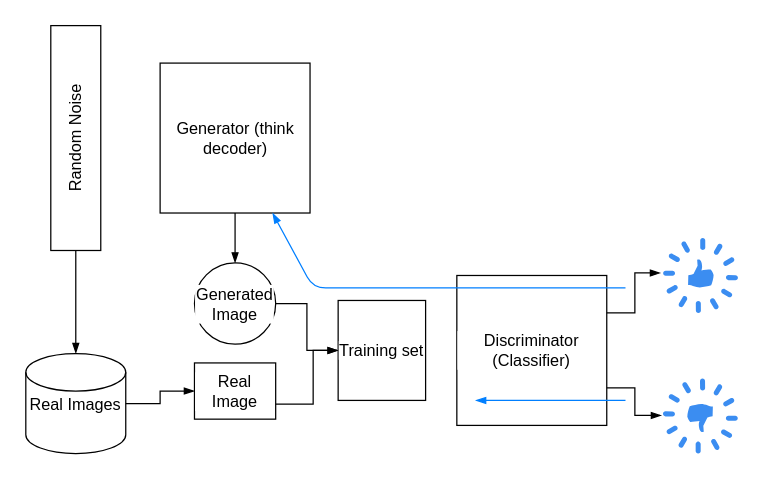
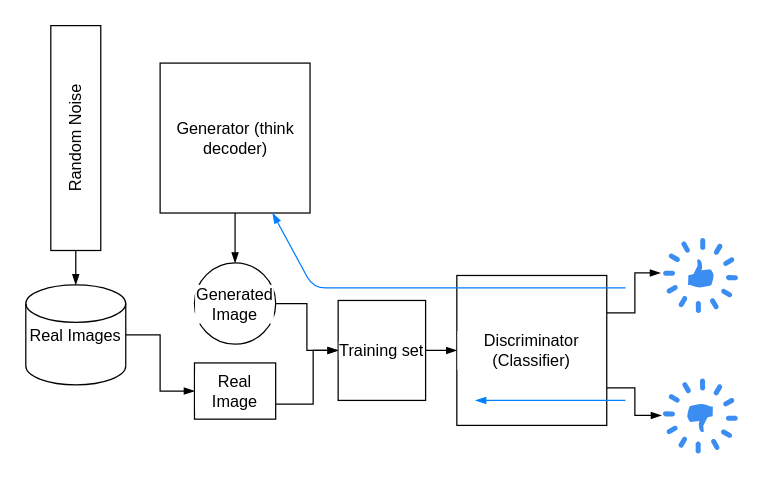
  <mxCell id="0" />
  <mxCell id="1" parent="0" />
  <mxCell id="2" style="edgeStyle=orthogonalEdgeStyle;rounded=0;orthogonalLoop=1;jettySize=auto;html=1;entryX=0.5;entryY=0;entryDx=0;entryDy=0;labelBackgroundColor=#ffffff;endArrow=blockThin;endFill=1;strokeColor=#000000;fontSize=13;fontColor=#000000;" edge="1" parent="1" source="3" target="5"><mxGeometry relative="1" as="geometry" /></mxCell>
  <mxCell id="3" value="Generator (think decoder)" style="rounded=0;whiteSpace=wrap;html=1;shadow=0;labelBackgroundColor=#ffffff;strokeColor=#000000;strokeWidth=1;fillColor=none;fontSize=13;fontColor=#000000;" vertex="1" parent="1"><mxGeometry x="127.5" y="50" width="120" height="120" as="geometry" /></mxCell>
  <mxCell id="4" style="edgeStyle=orthogonalEdgeStyle;rounded=0;orthogonalLoop=1;jettySize=auto;html=1;entryX=0;entryY=0.5;entryDx=0;entryDy=0;labelBackgroundColor=#ffffff;endArrow=blockThin;endFill=1;strokeColor=#000000;fontSize=13;fontColor=#000000;" edge="1" parent="1" source="5" target="13"><mxGeometry relative="1" as="geometry" /></mxCell>
  <mxCell id="5" value="Generated Image" style="ellipse;whiteSpace=wrap;html=1;aspect=fixed;shadow=0;labelBackgroundColor=#ffffff;strokeColor=#000000;strokeWidth=1;fillColor=none;fontSize=13;fontColor=#000000;" vertex="1" parent="1"><mxGeometry x="155" y="210" width="65" height="65" as="geometry" /></mxCell>
  <mxCell id="6" style="edgeStyle=orthogonalEdgeStyle;rounded=0;orthogonalLoop=1;jettySize=auto;html=1;labelBackgroundColor=#ffffff;endArrow=blockThin;endFill=1;strokeColor=#000000;fontSize=13;fontColor=#000000;" edge="1" parent="1" source="7" target="11"><mxGeometry relative="1" as="geometry" /></mxCell>
- <mxCell id="7" value="Real Images" style="shape=cylinder2;whiteSpace=wrap;html=1;boundedLbl=1;backgroundOutline=1;size=15;shadow=0;labelBackgroundColor=#ffffff;strokeColor=#000000;strokeWidth=1;fillColor=none;fontSize=13;fontColor=#000000;" vertex="1" parent="1"><mxGeometry x="20" y="282.5" width="80" height="80" as="geometry" /></mxCell>
+ <mxCell id="7" value="Real Images" style="shape=cylinder2;whiteSpace=wrap;html=1;boundedLbl=1;backgroundOutline=1;size=15;shadow=0;labelBackgroundColor=#ffffff;strokeColor=#000000;strokeWidth=1;fillColor=none;fontSize=13;fontColor=#000000;" vertex="1" parent="1"><mxGeometry x="20" y="227.5" width="80" height="80" as="geometry" /></mxCell>
  <mxCell id="8" style="edgeStyle=orthogonalEdgeStyle;rounded=0;orthogonalLoop=1;jettySize=auto;html=1;labelBackgroundColor=#ffffff;endArrow=blockThin;endFill=1;strokeColor=#000000;fontSize=13;fontColor=#000000;" edge="1" parent="1" source="9" target="7"><mxGeometry relative="1" as="geometry" /></mxCell>
  <mxCell id="9" value="Random Noise" style="rounded=0;whiteSpace=wrap;html=1;shadow=0;labelBackgroundColor=#ffffff;strokeColor=#000000;strokeWidth=1;fillColor=none;fontSize=13;fontColor=#000000;horizontal=0;" vertex="1" parent="1"><mxGeometry x="40" y="20" width="40" height="180" as="geometry" /></mxCell>
  <mxCell id="10" style="edgeStyle=orthogonalEdgeStyle;rounded=0;orthogonalLoop=1;jettySize=auto;html=1;labelBackgroundColor=#ffffff;endArrow=blockThin;endFill=1;strokeColor=#000000;fontSize=13;fontColor=#000000;" edge="1" parent="1" source="11"><mxGeometry relative="1" as="geometry"><mxPoint x="270" y="280" as="targetPoint" /><Array as="points"><mxPoint x="250" y="323" /><mxPoint x="250" y="280" /></Array></mxGeometry></mxCell>
  <mxCell id="11" value="Real Image" style="whiteSpace=wrap;html=1;aspect=fixed;shadow=0;labelBackgroundColor=#ffffff;strokeColor=#000000;strokeWidth=1;fillColor=none;fontSize=13;fontColor=#000000;" vertex="1" parent="1"><mxGeometry x="155" y="290" width="65" height="45" as="geometry" /></mxCell>
+ <mxCell id="12" style="edgeStyle=orthogonalEdgeStyle;rounded=0;orthogonalLoop=1;jettySize=auto;html=1;entryX=0;entryY=0.5;entryDx=0;entryDy=0;labelBackgroundColor=#ffffff;endArrow=blockThin;endFill=1;strokeColor=#000000;fontSize=13;fontColor=#000000;" edge="1" parent="1" source="13" target="16"><mxGeometry relative="1" as="geometry" /></mxCell>
  <mxCell id="13" value="Training set" style="rounded=0;whiteSpace=wrap;html=1;shadow=0;labelBackgroundColor=#ffffff;strokeColor=#000000;strokeWidth=1;fillColor=none;fontSize=13;fontColor=#000000;" vertex="1" parent="1"><mxGeometry x="270" y="240" width="70" height="80" as="geometry" /></mxCell>
  <mxCell id="14" style="edgeStyle=orthogonalEdgeStyle;rounded=0;orthogonalLoop=1;jettySize=auto;html=1;exitX=1;exitY=0.25;exitDx=0;exitDy=0;entryX=-0.033;entryY=0.467;entryDx=0;entryDy=0;entryPerimeter=0;labelBackgroundColor=#ffffff;endArrow=blockThin;endFill=1;strokeColor=#000000;fontSize=13;fontColor=#000000;" edge="1" parent="1" source="16" target="17"><mxGeometry relative="1" as="geometry" /></mxCell>
  <mxCell id="15" style="edgeStyle=orthogonalEdgeStyle;rounded=0;orthogonalLoop=1;jettySize=auto;html=1;exitX=1;exitY=0.75;exitDx=0;exitDy=0;entryX=1.02;entryY=0.508;entryDx=0;entryDy=0;entryPerimeter=0;labelBackgroundColor=#ffffff;endArrow=blockThin;endFill=1;strokeColor=#000000;fontSize=13;fontColor=#000000;" edge="1" parent="1" source="16" target="18"><mxGeometry relative="1" as="geometry" /></mxCell>
  <mxCell id="16" value="Discriminator (Classifier)" style="rounded=0;whiteSpace=wrap;html=1;shadow=0;labelBackgroundColor=#ffffff;strokeColor=#000000;strokeWidth=1;fillColor=none;fontSize=13;fontColor=#000000;" vertex="1" parent="1"><mxGeometry x="365" y="220" width="120" height="120" as="geometry" /></mxCell>
  <mxCell id="17" value="" style="html=1;aspect=fixed;strokeColor=none;shadow=0;align=center;verticalAlign=top;fillColor=#3B8DF1;shape=mxgraph.gcp2.thumbs_up;labelBackgroundColor=#ffffff;fontSize=13;fontColor=#000000;" vertex="1" parent="1"><mxGeometry x="530" y="190" width="60" height="60" as="geometry" /></mxCell>
  <mxCell id="18" value="" style="html=1;aspect=fixed;strokeColor=none;shadow=0;align=center;verticalAlign=top;fillColor=#3B8DF1;shape=mxgraph.gcp2.thumbs_up;labelBackgroundColor=#ffffff;fontSize=13;fontColor=#000000;rotation=-180;" vertex="1" parent="1"><mxGeometry x="530" y="302.5" width="60" height="60" as="geometry" /></mxCell>
  <mxCell id="19" value="" style="endArrow=blockThin;html=1;labelBackgroundColor=#ffffff;fontSize=13;fontColor=#000000;endFill=1;strokeColor=#007FFF;entryX=0.75;entryY=1;entryDx=0;entryDy=0;" edge="1" parent="1" target="3"><mxGeometry width="50" height="50" relative="1" as="geometry"><mxPoint x="500" y="230" as="sourcePoint" /><mxPoint x="230" y="230" as="targetPoint" /><Array as="points"><mxPoint x="250" y="230" /></Array></mxGeometry></mxCell>
  <mxCell id="20" value="" style="endArrow=blockThin;html=1;labelBackgroundColor=#ffffff;strokeColor=#007FFF;fontSize=13;fontColor=#000000;endFill=1;" edge="1" parent="1"><mxGeometry width="50" height="50" relative="1" as="geometry"><mxPoint x="500" y="320" as="sourcePoint" /><mxPoint x="380" y="320" as="targetPoint" /></mxGeometry></mxCell>
